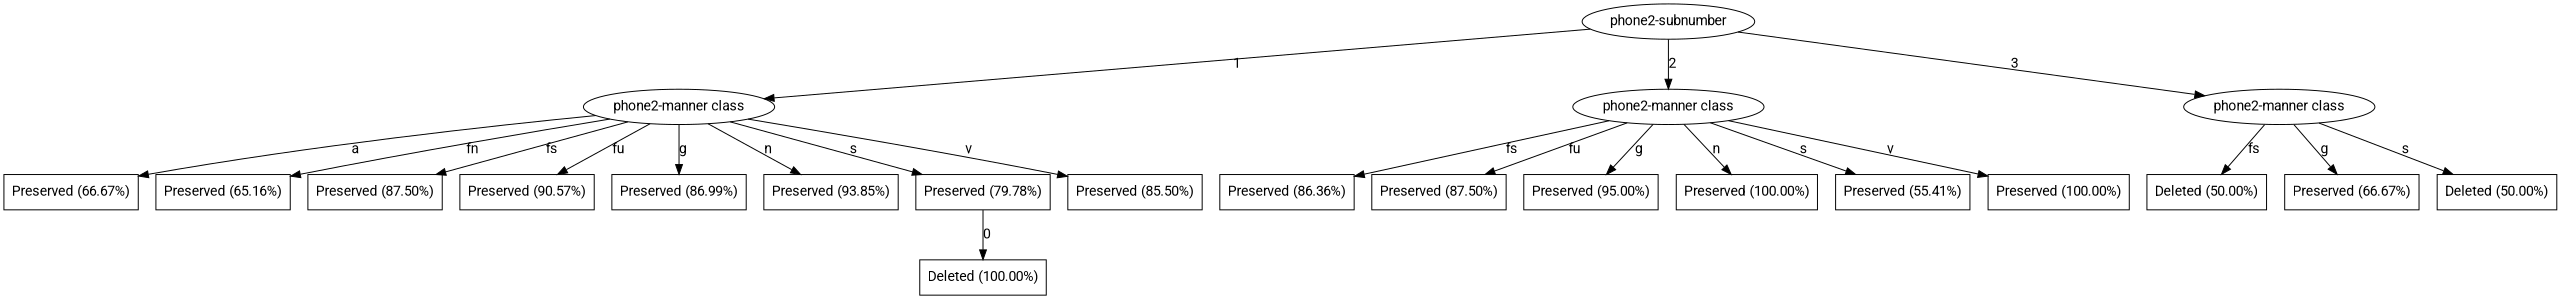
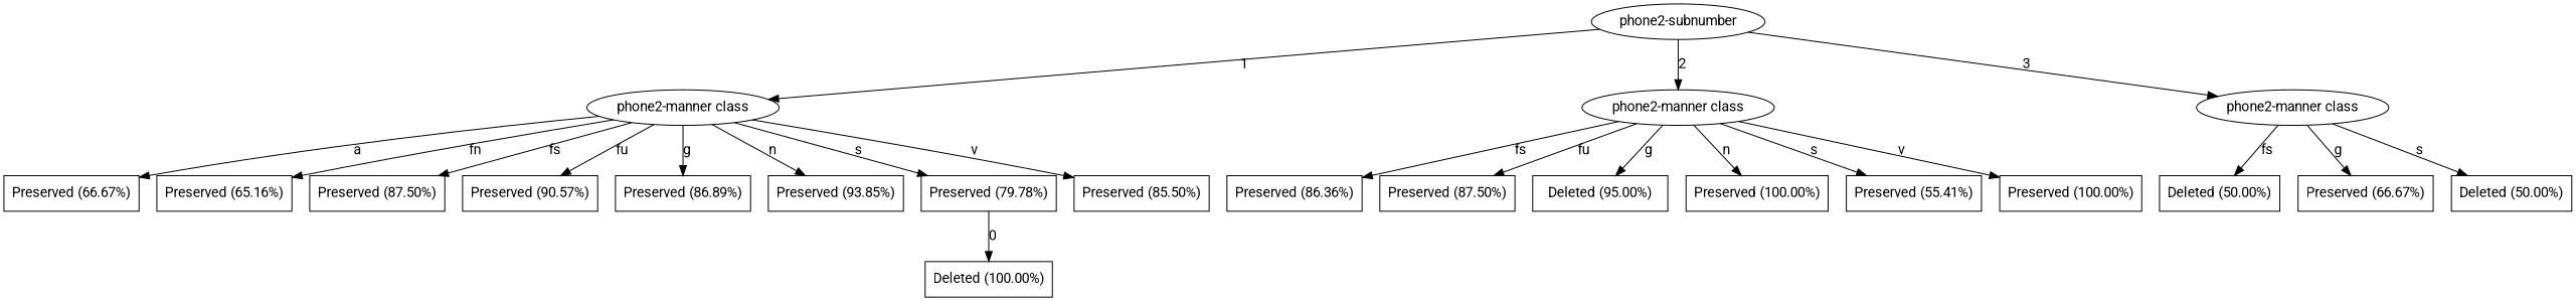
  digraph {
    fontname=Roboto
    node [fontname=Roboto shape=box]
    edge [fontname=Roboto]
    n1 [label="phone2-subnumber" shape=ellipse]
    n2 [label="phone2-manner class" shape=ellipse]
    n3 [label="phone2-manner class" shape=ellipse]
    n4 [label="phone2-manner class" shape=ellipse]
    n5 [label="Deleted (100.00%)"]
    n6 [label="Preserved (66.67%)"]
    n7 [label="Preserved (65.16%)"]
    n8 [label="Preserved (87.50%)"]
    n9 [label="Preserved (90.57%)"]
-   n10 [label="Preserved (86.99%)"]
+   n10 [label="Preserved (86.89%)"]
    n11 [label="Preserved (93.85%)"]
    n12 [label="Preserved (79.78%)"]
    n13 [label="Preserved (85.50%)"]
    n14 [label="Preserved (86.36%)"]
    n15 [label="Preserved (87.50%)"]
-   n16 [label="Preserved (95.00%)"]
+   n16 [label="Deleted (95.00%)"]
    n17 [label="Preserved (100.00%)"]
    n18 [label="Preserved (55.41%)"]
    n19 [label="Preserved (100.00%)"]
    n20 [label="Deleted (50.00%)"]
    n21 [label="Preserved (66.67%)"]
    n22 [label="Deleted (50.00%)"]
    n1 -> n2 [label=1]
    n1 -> n3 [label=2]
    n1 -> n4 [label=3]
    n2 -> n6 [label=a]
    n2 -> n7 [label=fn]
    n2 -> n8 [label=fs]
    n2 -> n9 [label=fu]
    n2 -> n10 [label=g]
    n2 -> n11 [label=n]
    n2 -> n12 [label=s]
    n2 -> n13 [label=v]
    n3 -> n14 [label=fs]
    n3 -> n15 [label=fu]
    n3 -> n16 [label=g]
    n3 -> n17 [label=n]
    n3 -> n18 [label=s]
    n3 -> n19 [label=v]
    n4 -> n20 [label=fs]
    n4 -> n21 [label=g]
    n4 -> n22 [label=s]
    n12 -> n5 [label=0]
  }
